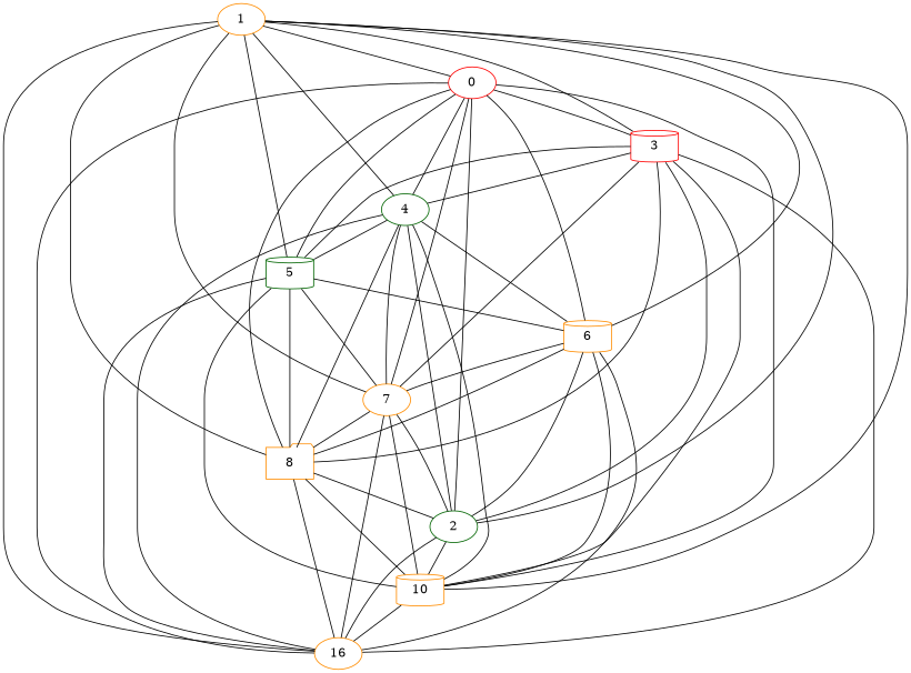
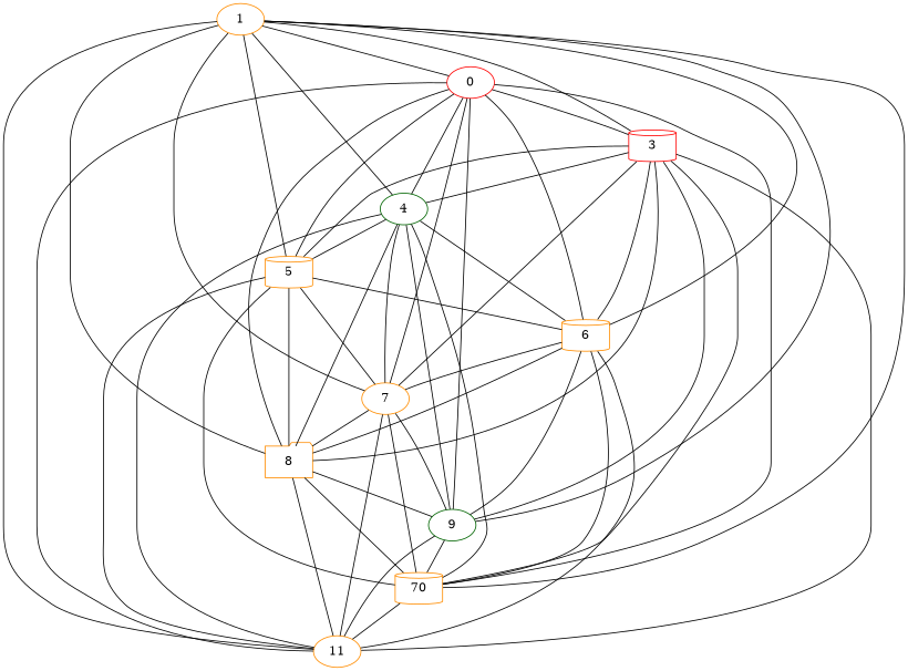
  graph {
    node [color=darkorange shape=ellipse]
    edge [weight=12]
    n1 [color=red label=0]
    1
    3 [color=red shape=cylinder]
    4 [color=darkgreen]
-   5 [color=darkgreen shape=cylinder]
+   5 [shape=cylinder]
    6 [shape=cylinder]
    7
    8 [shape=folder]
-   9 [color=darkgreen label=2]
-   10 [shape=cylinder]
-   11 [label=16]
+   9 [color=darkgreen]
+   10 [shape=cylinder label=70]
+   11
    n1 -- 3 [weight=15]
    n1 -- 4 [weight=29]
    n1 -- 5 [weight=28]
    n1 -- 6 [weight=40]
    n1 -- 7 [weight=72]
    n1 -- 8 [weight=21]
    n1 -- 9 [weight=29]
    n1 -- 10 [weight=41]
    n1 -- 11
    1 -- n1 [weight=29]
    1 -- 3 [weight=20]
    1 -- 4 [weight=21]
    1 -- 5 [weight=16]
    1 -- 6 [weight=31]
    1 -- 7 [weight=100]
    1 -- 8
    1 -- 9 [weight=4]
    1 -- 10 [weight=31]
    1 -- 11 [weight=18]
    3 -- 4 [weight=15]
    3 -- 5 [weight=14]
+   3 -- 6 [weight=25]
    3 -- 7 [weight=81]
    3 -- 8 [weight=9]
    3 -- 9 [weight=23]
    3 -- 10 [weight=27]
    3 -- 11 [weight=13]
    4 -- 5 [weight=4]
    4 -- 6
    4 -- 7 [weight=92]
    4 -- 8
    4 -- 9 [weight=25]
    4 -- 10 [weight=13]
    4 -- 11 [weight=25]
    5 -- 6 [weight=16]
    5 -- 7 [weight=94]
    5 -- 8 [weight=9]
    5 -- 10 [weight=16]
    5 -- 11 [weight=22]
    6 -- 7 [weight=95]
    6 -- 8 [weight=24]
    6 -- 9 [weight=36]
    6 -- 10 [weight=3]
    6 -- 11 [weight=37]
    7 -- 8 [weight=90]
    7 -- 9 [weight=101]
    7 -- 10 [weight=99]
    7 -- 11 [weight=84]
    8 -- 9 [weight=15]
    8 -- 10 [weight=25]
    8 -- 11 [weight=13]
    9 -- 10 [weight=35]
    9 -- 11 [weight=18]
    10 -- 11 [weight=38]
  }
